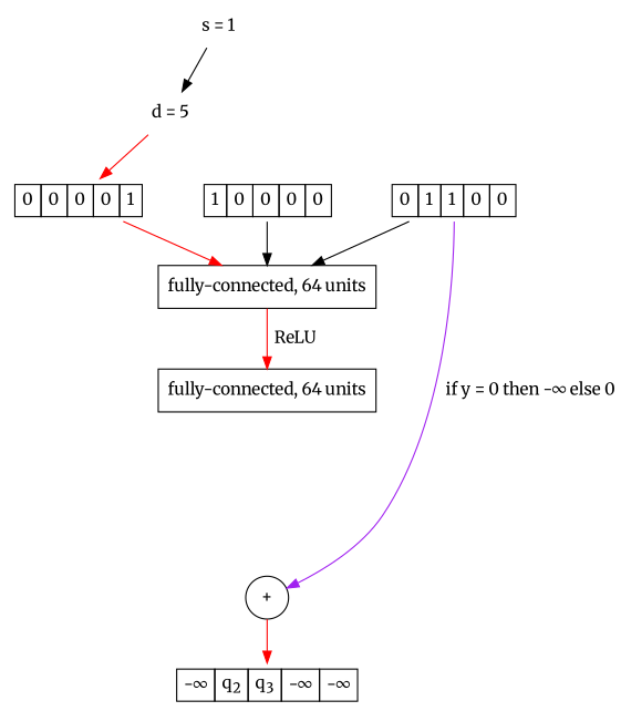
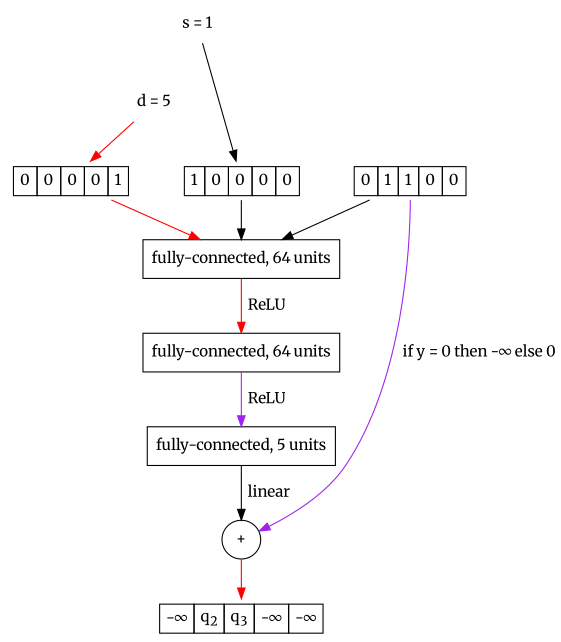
  digraph {
    fontname=Merriweather
    node [fontname=Merriweather shape=none]
    edge [fontname=Merriweather color=red]
    n1 [label=<<table border="0" cellspacing="0" cellborder="1" cellpadding="5">                      <tr border="0">                         <td>0</td>                         <td>0</td>                         <td>0</td>                         <td>0</td>                         <td>1</td>                       </tr>                    </table>>]
    n2 [label=<<table border="0" cellspacing="0"  cellpadding="5">                       <tr border="0">                         <td border="1">1</td>                         <td border="1">0</td>                         <td border="1">0</td>                         <td border="1">0</td>                         <td border="1">0</td>                       </tr>                   </table>>]
    n3 [label=<<table border="0" cellspacing="0" cellpadding="5">                       <tr border="0">                         <td border="1">0</td>                         <td border="1">1</td>                         <td border="1">1</td>                         <td border="1">0</td>                         <td border="1">0</td>                       </tr>                       </table>>]
    n4 [label="fully-connected, 64 units" shape=box]
    n5 [label="+" shape=circle]
    n6 [label="d = 5" shape=plaintext]
    n7 [label="s = 1" shape=plaintext]
    n8 [label="fully-connected, 64 units" shape=box]
    n9 [label=<<table border="0" cellspacing="0" cellpadding="5">                       <tr border="0">                         <td border="1">-∞</td>                         <td border="1">q<SUB>2</SUB></td>                         <td border="1">q<SUB>3</SUB></td>                         <td border="1">-∞</td>                         <td border="1">-∞</td>                       </tr>                   </table>>]
+   n10 [label="fully-connected, 5 units" shape=box]
    subgraph sub_1 {
      rank=same
      n1
      n2
      n3
    }
    n1 -> n2 [style=invis color=""]
    n1 -> n4
    n2 -> n3 [style=invis color=""]
    n2 -> n4 [color=black]
    n3 -> n4 [color=black]
    n3 -> n5 [color=purple constraint=false label="  if y = 0 then -∞ else 0"]
    n4 -> n8 [label="  ReLU"]
    n5 -> n9
    n6 -> n1
-   n7 -> n6 [color=black]
+   n7 -> n2 [color=black]
+   n8 -> n10 [color=purple label="  ReLU"]
+   n10 -> n5 [color=black label="  linear"]
  }
